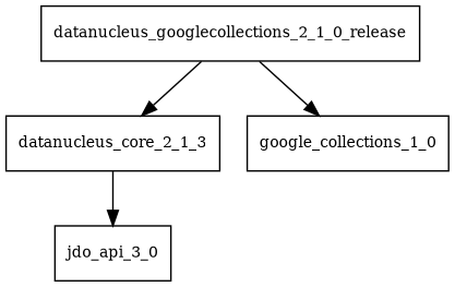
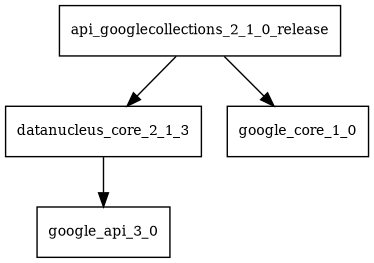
  digraph {
    node [fontsize=10.0 shape=box]
-   datanucleus_googlecollections_2_1_0_release
+   datanucleus_googlecollections_2_1_0_release [label=api_googlecollections_2_1_0_release]
    datanucleus_core_2_1_3
-   google_collections_1_0
-   jdo_api_3_0
+   google_collections_1_0 [label=google_core_1_0]
+   jdo_api_3_0 [label=google_api_3_0]
    datanucleus_googlecollections_2_1_0_release -> datanucleus_core_2_1_3
    datanucleus_googlecollections_2_1_0_release -> google_collections_1_0
    datanucleus_core_2_1_3 -> jdo_api_3_0
  }
